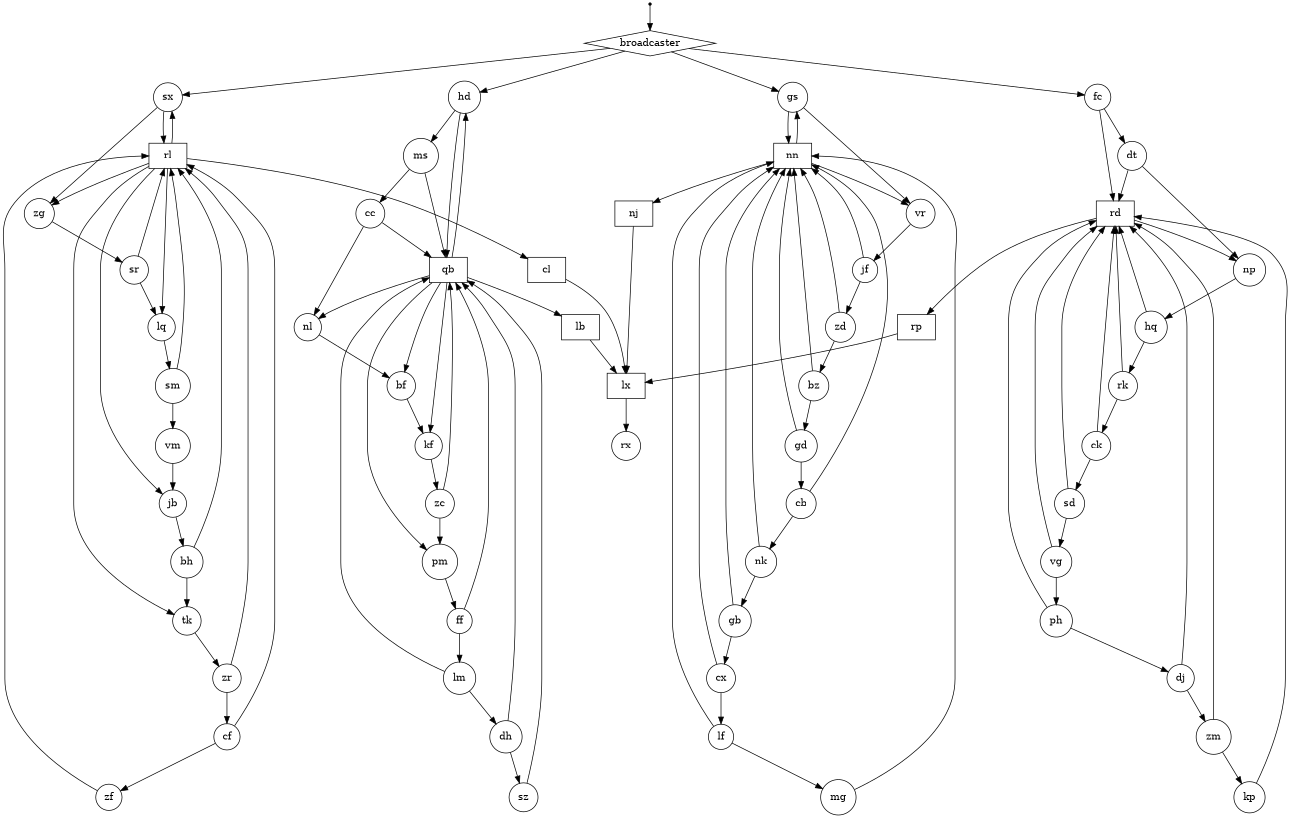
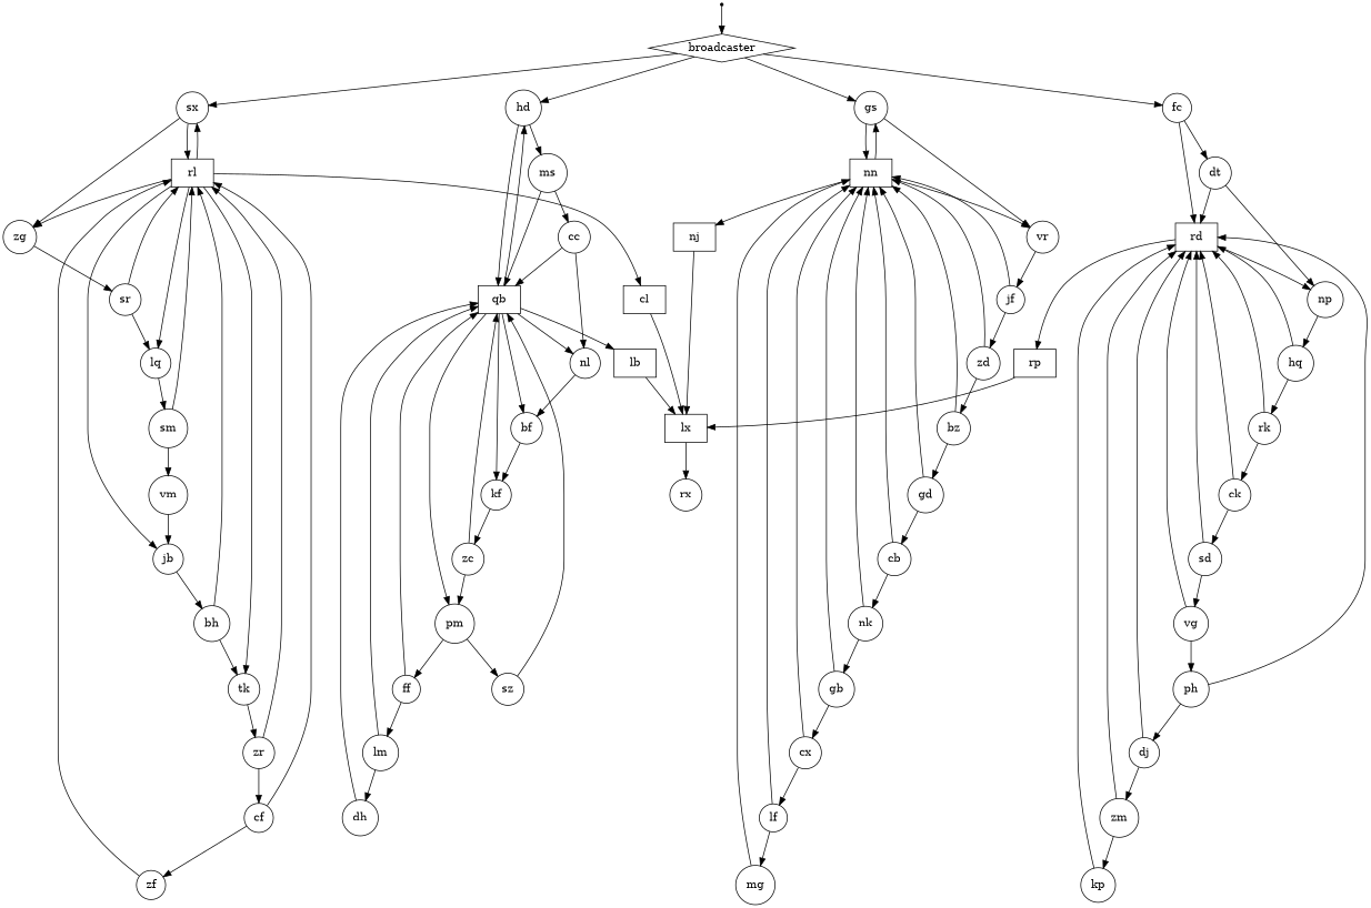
  digraph {
    node [shape=circle]
    button [shape=point]
    broadcaster [shape=diamond]
    sx
    hd
    gs
    fc
    rl [shape=box]
    zg
    qb [shape=box]
    ms
    nn [shape=box]
    vr
    rd [shape=box]
    dt
    lx [shape=box]
    rx
    lb [shape=box]
    pm
    bf
    kf
    nl
    ff
    zc
    nj [shape=box]
    jf
    cl [shape=box]
    jb
    lq
    tk
    bh
    sm
    vm
    sr
    zr
    rp [shape=box]
    np
    hq
    zf
    gb
    cx
    lf
    mg
    lm
    dh
    zd
    bz
    gd
    cf
    kp
    sd
    vg
    ph
    dj
    sz
    rk
    cc
    zm
    cb
    nk
    ck
    button -> broadcaster
    broadcaster -> sx
    broadcaster -> hd
    broadcaster -> gs
    broadcaster -> fc
    sx -> rl
    sx -> zg
    hd -> qb
    hd -> ms
    gs -> nn
    gs -> vr
    fc -> rd
    fc -> dt
    rl -> sx
    rl -> zg
    rl -> cl
    rl -> jb
    rl -> lq
    rl -> tk
    zg -> sr
    qb -> hd
    qb -> lb
    qb -> pm
    qb -> bf
    qb -> kf
    qb -> nl
    ms -> qb
    ms -> cc
    nn -> gs
    nn -> vr
    nn -> nj
    vr -> jf
    rd -> rp
    rd -> np
    dt -> rd
    dt -> np
    lx -> rx
    lb -> lx
    pm -> ff
    bf -> kf
    kf -> zc
    nl -> bf
    ff -> qb
    ff -> lm
    zc -> qb
    zc -> pm
    nj -> lx
    jf -> nn
    jf -> zd
    cl -> lx
    jb -> bh
    lq -> sm
    tk -> zr
    bh -> rl
    bh -> tk
    sm -> rl
    sm -> vm
    vm -> jb
    sr -> rl
    sr -> lq
    zr -> rl
    zr -> cf
    rp -> lx
    np -> hq
    hq -> rd
    hq -> rk
    zf -> rl
    gb -> nn
    gb -> cx
    cx -> nn
    cx -> lf
    lf -> nn
    lf -> mg
    mg -> nn
    lm -> qb
    lm -> dh
    dh -> qb
-   dh -> sz
+   pm -> sz
    zd -> nn
    zd -> bz
    bz -> nn
    bz -> gd
    gd -> nn
    gd -> cb
    cf -> rl
    cf -> zf
    kp -> rd
    sd -> rd
    sd -> vg
    vg -> rd
    vg -> ph
    ph -> rd
    ph -> dj
    dj -> rd
    dj -> zm
    sz -> qb
    rk -> rd
    rk -> ck
    cc -> qb
    cc -> nl
    zm -> rd
    zm -> kp
    cb -> nn
    cb -> nk
    nk -> nn
    nk -> gb
    ck -> rd
    ck -> sd
  }
